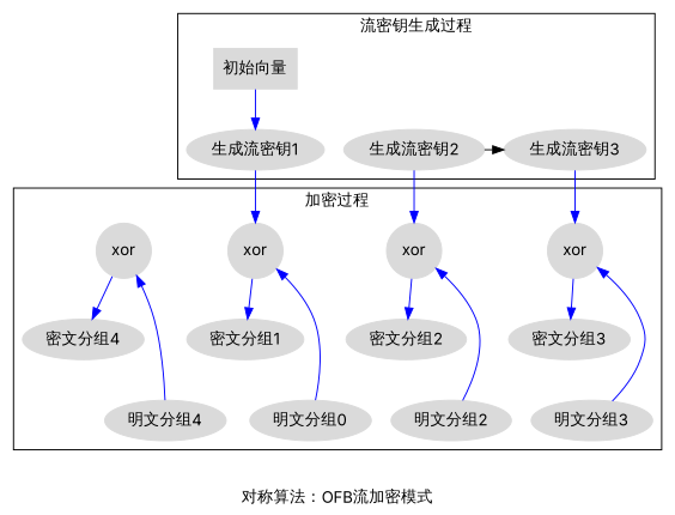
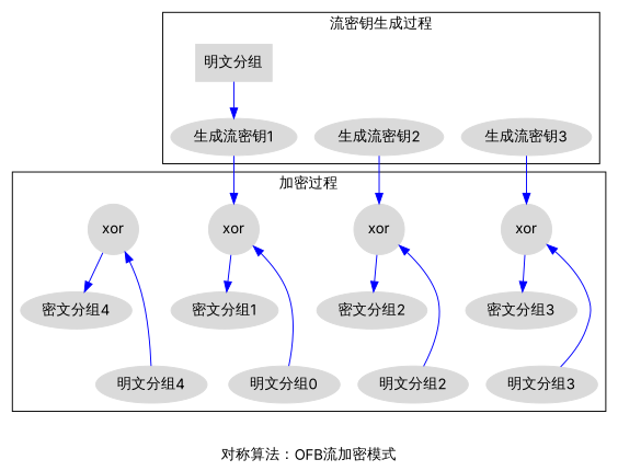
  digraph {
    fontname=Inter
    label="对称算法：OFB流加密模式"
    node [color="#DADADA" fontname=Inter shape=ellipse style=filled]
    edge [color=blue fontname=Inter]
    n1 [label="生成流密钥1"]
    n2 [label="生成流密钥2"]
    n3 [label="生成流密钥3"]
-   n4 [label="初始向量" shape=box]
+   n4 [label="明文分组" shape=box]
    n5 [label=xor shape=circle]
    n6 [label=xor shape=circle]
    n7 [label=xor shape=circle]
    n8 [label=xor shape=circle]
    n9 [label="密文分组1"]
    n10 [label="密文分组2"]
    n11 [label="密文分组3"]
    n12 [label="密文分组4"]
    n13 [label="明文分组0"]
    n14 [label="明文分组2"]
    n15 [label="明文分组3"]
    n16 [label="明文分组4"]
    subgraph cluster_1 {
      label="流密钥生成过程"
      n4
      subgraph sub_2 {
        label="流密钥生成过程"
        rank=same
        n1
        n2
        n3
      }
    }
    subgraph cluster_3 {
      label="加密过程"
      subgraph sub_4 {
        label="加密过程"
        rank=same
        n5
        n6
        n7
        n8
      }
      subgraph sub_5 {
        label="加密过程"
        rank=same
        n9
        n10
        n11
        n12
      }
      subgraph sub_6 {
        label="加密过程"
        rank=sink
        n13
        n14
        n15
        n16
      }
    }
    n1 -> n5
-   n2 -> n3 [color=""]
    n2 -> n6
    n3 -> n7
    n4 -> n1
    n5 -> n9
    n6 -> n10
    n7 -> n11
    n8 -> n12
    n13 -> n5
    n14 -> n6
    n15 -> n7
    n16 -> n8
  }
